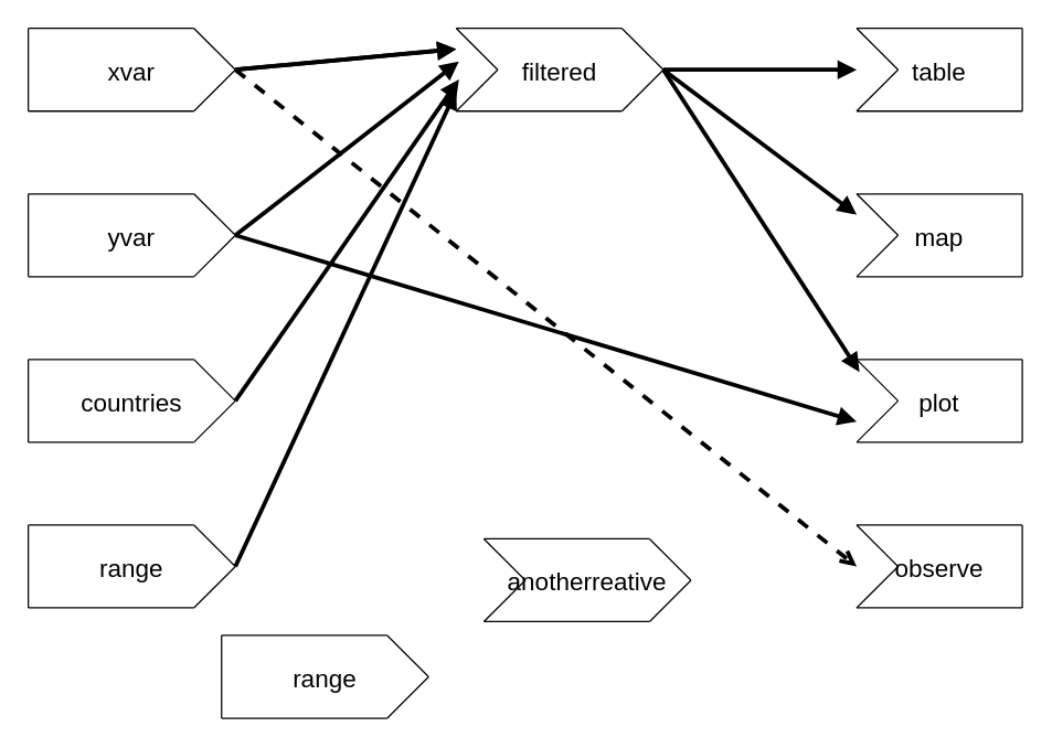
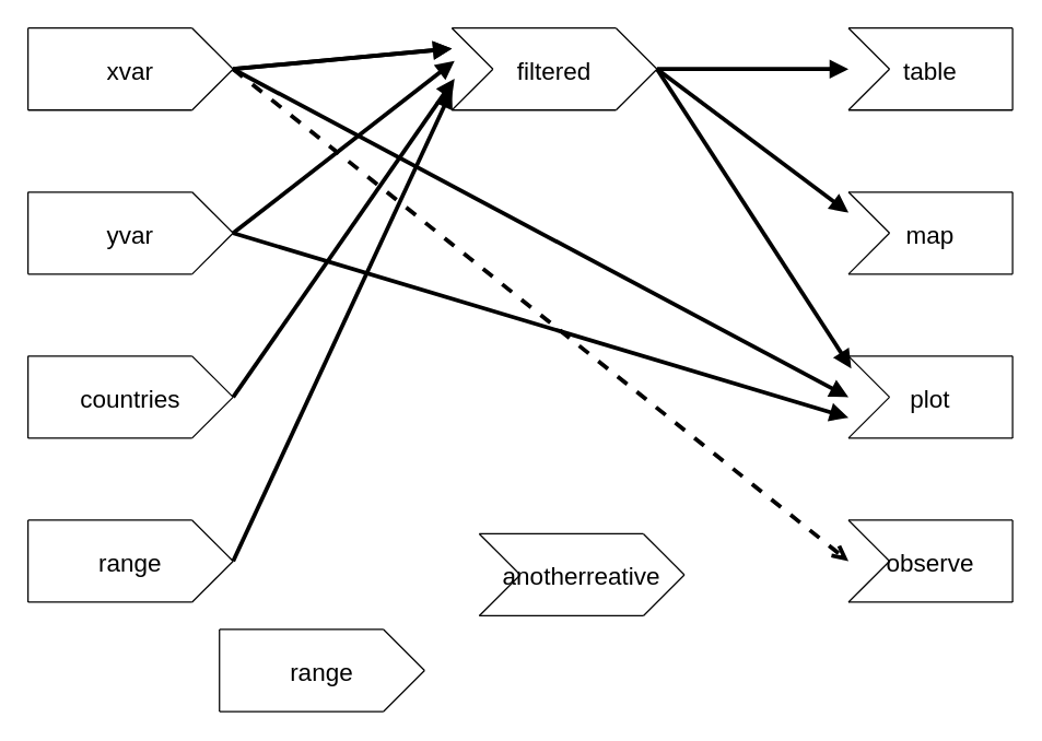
  <mxCell id="0" />
  <mxCell id="1" parent="0" />
  <mxCell id="2" value="table" style="group;verticalAlign=middle;fontSize=18;connectable=1;strokeWidth=0;perimeterSpacing=0;" parent="1" connectable="0" vertex="1"><mxGeometry x="620" y="20" width="120" height="60" as="geometry" /></mxCell>
  <mxCell id="3" value="" style="endArrow=none;html=1;rounded=0;" parent="2" edge="1"><mxGeometry width="50" height="50" relative="1" as="geometry"><mxPoint as="sourcePoint" /><mxPoint x="120" as="targetPoint" /></mxGeometry></mxCell>
  <mxCell id="4" value="" style="endArrow=none;html=1;rounded=0;" parent="2" edge="1"><mxGeometry width="50" height="50" relative="1" as="geometry"><mxPoint y="60" as="sourcePoint" /><mxPoint x="120" y="60" as="targetPoint" /></mxGeometry></mxCell>
  <mxCell id="5" value="" style="endArrow=none;html=1;rounded=0;" parent="2" edge="1"><mxGeometry width="50" height="50" relative="1" as="geometry"><mxPoint as="sourcePoint" /><mxPoint x="30" y="30" as="targetPoint" /></mxGeometry></mxCell>
  <mxCell id="6" value="" style="endArrow=none;html=1;rounded=0;" parent="2" edge="1"><mxGeometry width="50" height="50" relative="1" as="geometry"><mxPoint y="60" as="sourcePoint" /><mxPoint x="30" y="30" as="targetPoint" /></mxGeometry></mxCell>
  <mxCell id="7" value="" style="endArrow=none;html=1;rounded=0;" parent="2" edge="1"><mxGeometry width="50" height="50" relative="1" as="geometry"><mxPoint x="120" y="60" as="sourcePoint" /><mxPoint x="120" as="targetPoint" /></mxGeometry></mxCell>
  <mxCell id="8" value="xvar" style="group;verticalAlign=middle;fontSize=18;connectable=1;strokeWidth=0;perimeterSpacing=0;" parent="1" connectable="0" vertex="1"><mxGeometry x="20" y="20" width="150" height="60" as="geometry" /></mxCell>
  <mxCell id="9" value="" style="endArrow=none;html=1;rounded=0;strokeWidth=1;" parent="8" edge="1"><mxGeometry width="50" height="50" relative="1" as="geometry"><mxPoint as="sourcePoint" /><mxPoint x="120" as="targetPoint" /></mxGeometry></mxCell>
  <mxCell id="10" value="" style="endArrow=none;html=1;rounded=0;" parent="8" edge="1"><mxGeometry width="50" height="50" relative="1" as="geometry"><mxPoint y="60" as="sourcePoint" /><mxPoint x="120" y="60" as="targetPoint" /></mxGeometry></mxCell>
  <mxCell id="11" value="" style="endArrow=none;html=1;rounded=0;" parent="8" edge="1"><mxGeometry width="50" height="50" relative="1" as="geometry"><mxPoint x="120" as="sourcePoint" /><mxPoint x="150" y="30" as="targetPoint" /></mxGeometry></mxCell>
  <mxCell id="12" value="" style="endArrow=none;html=1;rounded=0;" parent="8" edge="1"><mxGeometry width="50" height="50" relative="1" as="geometry"><mxPoint x="120" y="60" as="sourcePoint" /><mxPoint x="150" y="30" as="targetPoint" /></mxGeometry></mxCell>
  <mxCell id="13" value="" style="endArrow=none;html=1;rounded=0;" parent="8" edge="1"><mxGeometry width="50" height="50" relative="1" as="geometry"><mxPoint y="60" as="sourcePoint" /><mxPoint as="targetPoint" /></mxGeometry></mxCell>
  <mxCell id="14" value="yvar" style="group;verticalAlign=middle;fontSize=18;connectable=1;strokeWidth=0;perimeterSpacing=0;" parent="1" connectable="0" vertex="1"><mxGeometry x="20" y="140" width="150" height="60" as="geometry" /></mxCell>
  <mxCell id="15" value="" style="endArrow=none;html=1;rounded=0;strokeWidth=1;" parent="14" edge="1"><mxGeometry width="50" height="50" relative="1" as="geometry"><mxPoint as="sourcePoint" /><mxPoint x="120" as="targetPoint" /></mxGeometry></mxCell>
  <mxCell id="16" value="" style="endArrow=none;html=1;rounded=0;" parent="14" edge="1"><mxGeometry width="50" height="50" relative="1" as="geometry"><mxPoint y="60" as="sourcePoint" /><mxPoint x="120" y="60" as="targetPoint" /></mxGeometry></mxCell>
  <mxCell id="17" value="" style="endArrow=none;html=1;rounded=0;" parent="14" edge="1"><mxGeometry width="50" height="50" relative="1" as="geometry"><mxPoint x="120" as="sourcePoint" /><mxPoint x="150" y="30" as="targetPoint" /></mxGeometry></mxCell>
  <mxCell id="18" value="" style="endArrow=none;html=1;rounded=0;" parent="14" edge="1"><mxGeometry width="50" height="50" relative="1" as="geometry"><mxPoint x="120" y="60" as="sourcePoint" /><mxPoint x="150" y="30" as="targetPoint" /></mxGeometry></mxCell>
  <mxCell id="19" value="" style="endArrow=none;html=1;rounded=0;" parent="14" edge="1"><mxGeometry width="50" height="50" relative="1" as="geometry"><mxPoint y="60" as="sourcePoint" /><mxPoint as="targetPoint" /></mxGeometry></mxCell>
  <mxCell id="20" value="countries" style="group;verticalAlign=middle;fontSize=18;connectable=1;strokeWidth=0;perimeterSpacing=0;" parent="1" connectable="0" vertex="1"><mxGeometry x="20" y="260" width="150" height="60" as="geometry" /></mxCell>
  <mxCell id="21" value="" style="endArrow=none;html=1;rounded=0;strokeWidth=1;" parent="20" edge="1"><mxGeometry width="50" height="50" relative="1" as="geometry"><mxPoint as="sourcePoint" /><mxPoint x="120" as="targetPoint" /></mxGeometry></mxCell>
  <mxCell id="22" value="" style="endArrow=none;html=1;rounded=0;" parent="20" edge="1"><mxGeometry width="50" height="50" relative="1" as="geometry"><mxPoint y="60" as="sourcePoint" /><mxPoint x="120" y="60" as="targetPoint" /></mxGeometry></mxCell>
  <mxCell id="23" value="" style="endArrow=none;html=1;rounded=0;" parent="20" edge="1"><mxGeometry width="50" height="50" relative="1" as="geometry"><mxPoint x="120" as="sourcePoint" /><mxPoint x="150" y="30" as="targetPoint" /></mxGeometry></mxCell>
  <mxCell id="24" value="" style="endArrow=none;html=1;rounded=0;" parent="20" edge="1"><mxGeometry width="50" height="50" relative="1" as="geometry"><mxPoint x="120" y="60" as="sourcePoint" /><mxPoint x="150" y="30" as="targetPoint" /></mxGeometry></mxCell>
  <mxCell id="25" value="" style="endArrow=none;html=1;rounded=0;" parent="20" edge="1"><mxGeometry width="50" height="50" relative="1" as="geometry"><mxPoint y="60" as="sourcePoint" /><mxPoint as="targetPoint" /></mxGeometry></mxCell>
  <mxCell id="26" value="range" style="group;verticalAlign=middle;fontSize=18;connectable=1;strokeWidth=0;perimeterSpacing=0;" parent="1" connectable="0" vertex="1"><mxGeometry x="20" y="380" width="150" height="60" as="geometry" /></mxCell>
  <mxCell id="27" value="" style="endArrow=none;html=1;rounded=0;strokeWidth=1;" parent="26" edge="1"><mxGeometry width="50" height="50" relative="1" as="geometry"><mxPoint as="sourcePoint" /><mxPoint x="120" as="targetPoint" /></mxGeometry></mxCell>
  <mxCell id="28" value="" style="endArrow=none;html=1;rounded=0;" parent="26" edge="1"><mxGeometry width="50" height="50" relative="1" as="geometry"><mxPoint y="60" as="sourcePoint" /><mxPoint x="120" y="60" as="targetPoint" /></mxGeometry></mxCell>
  <mxCell id="29" value="" style="endArrow=none;html=1;rounded=0;" parent="26" edge="1"><mxGeometry width="50" height="50" relative="1" as="geometry"><mxPoint x="120" as="sourcePoint" /><mxPoint x="150" y="30" as="targetPoint" /></mxGeometry></mxCell>
  <mxCell id="30" value="" style="endArrow=none;html=1;rounded=0;" parent="26" edge="1"><mxGeometry width="50" height="50" relative="1" as="geometry"><mxPoint x="120" y="60" as="sourcePoint" /><mxPoint x="150" y="30" as="targetPoint" /></mxGeometry></mxCell>
  <mxCell id="31" value="" style="endArrow=none;html=1;rounded=0;" parent="26" edge="1"><mxGeometry width="50" height="50" relative="1" as="geometry"><mxPoint y="60" as="sourcePoint" /><mxPoint as="targetPoint" /></mxGeometry></mxCell>
  <mxCell id="32" value="" style="endArrow=block;html=1;rounded=0;exitX=1;exitY=0.5;exitDx=0;exitDy=0;endFill=1;strokeWidth=3;entryX=0;entryY=0.25;entryDx=0;entryDy=0;" parent="1" source="8" target="61" edge="1"><mxGeometry width="50" height="50" relative="1" as="geometry"><mxPoint x="170" y="60" as="sourcePoint" /><mxPoint x="300" y="170" as="targetPoint" /></mxGeometry></mxCell>
  <mxCell id="33" value="" style="endArrow=block;html=1;rounded=0;endFill=1;strokeWidth=3;exitX=1;exitY=0.5;exitDx=0;exitDy=0;entryX=0.013;entryY=0.617;entryDx=0;entryDy=0;entryPerimeter=0;" parent="1" source="20" target="61" edge="1"><mxGeometry width="50" height="50" relative="1" as="geometry"><mxPoint x="170" y="250" as="sourcePoint" /><mxPoint x="270" y="200" as="targetPoint" /></mxGeometry></mxCell>
  <mxCell id="34" value="" style="endArrow=block;html=1;rounded=0;exitX=1;exitY=0.5;exitDx=0;exitDy=0;endFill=1;strokeWidth=3;entryX=0;entryY=0.75;entryDx=0;entryDy=0;" parent="1" source="26" target="61" edge="1"><mxGeometry width="50" height="50" relative="1" as="geometry"><mxPoint x="180" y="260" as="sourcePoint" /><mxPoint x="320" y="230" as="targetPoint" /></mxGeometry></mxCell>
  <mxCell id="35" value="" style="endArrow=block;html=1;rounded=0;exitX=1;exitY=0.5;exitDx=0;exitDy=0;entryX=0;entryY=0.5;entryDx=0;entryDy=0;endFill=1;strokeWidth=3;" parent="1" source="61" target="2" edge="1"><mxGeometry width="50" height="50" relative="1" as="geometry"><mxPoint x="180" y="70" as="sourcePoint" /><mxPoint x="330" y="200" as="targetPoint" /></mxGeometry></mxCell>
  <mxCell id="36" value="" style="endArrow=block;html=1;rounded=0;exitX=1;exitY=0.5;exitDx=0;exitDy=0;endFill=1;strokeWidth=3;entryX=0.013;entryY=0.4;entryDx=0;entryDy=0;entryPerimeter=0;" parent="1" source="14" target="61" edge="1"><mxGeometry width="50" height="50" relative="1" as="geometry"><mxPoint x="180" y="100" as="sourcePoint" /><mxPoint x="260" y="180" as="targetPoint" /></mxGeometry></mxCell>
  <mxCell id="37" value="observe" style="group;verticalAlign=middle;fontSize=18;connectable=1;strokeWidth=0;perimeterSpacing=0;" parent="1" connectable="0" vertex="1"><mxGeometry x="620" y="380" width="120" height="60" as="geometry" /></mxCell>
  <mxCell id="38" value="" style="endArrow=none;html=1;rounded=0;" parent="37" edge="1"><mxGeometry width="50" height="50" relative="1" as="geometry"><mxPoint as="sourcePoint" /><mxPoint x="120" as="targetPoint" /></mxGeometry></mxCell>
  <mxCell id="39" value="" style="endArrow=none;html=1;rounded=0;" parent="37" edge="1"><mxGeometry width="50" height="50" relative="1" as="geometry"><mxPoint y="60" as="sourcePoint" /><mxPoint x="120" y="60" as="targetPoint" /></mxGeometry></mxCell>
  <mxCell id="40" value="" style="endArrow=none;html=1;rounded=0;" parent="37" edge="1"><mxGeometry width="50" height="50" relative="1" as="geometry"><mxPoint as="sourcePoint" /><mxPoint x="30" y="30" as="targetPoint" /></mxGeometry></mxCell>
  <mxCell id="41" value="" style="endArrow=none;html=1;rounded=0;" parent="37" edge="1"><mxGeometry width="50" height="50" relative="1" as="geometry"><mxPoint y="60" as="sourcePoint" /><mxPoint x="30" y="30" as="targetPoint" /></mxGeometry></mxCell>
  <mxCell id="42" value="" style="endArrow=none;html=1;rounded=0;" parent="37" edge="1"><mxGeometry width="50" height="50" relative="1" as="geometry"><mxPoint x="120" y="60" as="sourcePoint" /><mxPoint x="120" as="targetPoint" /></mxGeometry></mxCell>
  <mxCell id="43" value="" style="endArrow=open;html=1;rounded=0;endFill=1;strokeWidth=3;entryX=0;entryY=0.5;entryDx=0;entryDy=0;dashed=1;exitX=1;exitY=0.5;exitDx=0;exitDy=0;" parent="1" source="8" target="37" edge="1"><mxGeometry width="50" height="50" relative="1" as="geometry"><mxPoint x="170" y="90" as="sourcePoint" /><mxPoint x="340" y="100" as="targetPoint" /></mxGeometry></mxCell>
  <mxCell id="44" value="plot" style="group;verticalAlign=middle;fontSize=18;connectable=1;strokeWidth=0;perimeterSpacing=0;" parent="1" connectable="0" vertex="1"><mxGeometry x="620" y="260" width="120" height="60" as="geometry" /></mxCell>
  <mxCell id="45" value="" style="endArrow=none;html=1;rounded=0;" parent="44" edge="1"><mxGeometry width="50" height="50" relative="1" as="geometry"><mxPoint as="sourcePoint" /><mxPoint x="120" as="targetPoint" /></mxGeometry></mxCell>
  <mxCell id="46" value="" style="endArrow=none;html=1;rounded=0;" parent="44" edge="1"><mxGeometry width="50" height="50" relative="1" as="geometry"><mxPoint y="60" as="sourcePoint" /><mxPoint x="120" y="60" as="targetPoint" /></mxGeometry></mxCell>
  <mxCell id="47" value="" style="endArrow=none;html=1;rounded=0;" parent="44" edge="1"><mxGeometry width="50" height="50" relative="1" as="geometry"><mxPoint as="sourcePoint" /><mxPoint x="30" y="30" as="targetPoint" /></mxGeometry></mxCell>
  <mxCell id="48" value="" style="endArrow=none;html=1;rounded=0;" parent="44" edge="1"><mxGeometry width="50" height="50" relative="1" as="geometry"><mxPoint y="60" as="sourcePoint" /><mxPoint x="30" y="30" as="targetPoint" /></mxGeometry></mxCell>
  <mxCell id="49" value="" style="endArrow=none;html=1;rounded=0;" parent="44" edge="1"><mxGeometry width="50" height="50" relative="1" as="geometry"><mxPoint x="120" y="60" as="sourcePoint" /><mxPoint x="120" as="targetPoint" /></mxGeometry></mxCell>
  <mxCell id="50" value="map" style="group;verticalAlign=middle;fontSize=18;connectable=1;strokeWidth=0;perimeterSpacing=0;" parent="1" connectable="0" vertex="1"><mxGeometry x="620" y="140" width="120" height="60" as="geometry" /></mxCell>
  <mxCell id="51" value="" style="endArrow=none;html=1;rounded=0;" parent="50" edge="1"><mxGeometry width="50" height="50" relative="1" as="geometry"><mxPoint as="sourcePoint" /><mxPoint x="120" as="targetPoint" /></mxGeometry></mxCell>
  <mxCell id="52" value="" style="endArrow=none;html=1;rounded=0;" parent="50" edge="1"><mxGeometry width="50" height="50" relative="1" as="geometry"><mxPoint y="60" as="sourcePoint" /><mxPoint x="120" y="60" as="targetPoint" /></mxGeometry></mxCell>
  <mxCell id="53" value="" style="endArrow=none;html=1;rounded=0;" parent="50" edge="1"><mxGeometry width="50" height="50" relative="1" as="geometry"><mxPoint as="sourcePoint" /><mxPoint x="30" y="30" as="targetPoint" /></mxGeometry></mxCell>
  <mxCell id="54" value="" style="endArrow=none;html=1;rounded=0;" parent="50" edge="1"><mxGeometry width="50" height="50" relative="1" as="geometry"><mxPoint y="60" as="sourcePoint" /><mxPoint x="30" y="30" as="targetPoint" /></mxGeometry></mxCell>
  <mxCell id="55" value="" style="endArrow=none;html=1;rounded=0;" parent="50" edge="1"><mxGeometry width="50" height="50" relative="1" as="geometry"><mxPoint x="120" y="60" as="sourcePoint" /><mxPoint x="120" as="targetPoint" /></mxGeometry></mxCell>
+ <mxCell id="56" value="" style="endArrow=block;html=1;rounded=0;endFill=1;strokeWidth=3;entryX=0;entryY=0.5;entryDx=0;entryDy=0;exitX=1;exitY=0.5;exitDx=0;exitDy=0;" parent="1" source="8" target="44" edge="1"><mxGeometry width="50" height="50" relative="1" as="geometry"><mxPoint x="170" y="90" as="sourcePoint" /><mxPoint x="289" y="205" as="targetPoint" /></mxGeometry></mxCell>
  <mxCell id="57" value="" style="endArrow=block;html=1;rounded=0;exitX=1;exitY=0.5;exitDx=0;exitDy=0;endFill=1;strokeWidth=3;entryX=0;entryY=0.75;entryDx=0;entryDy=0;" parent="1" source="14" target="44" edge="1"><mxGeometry width="50" height="50" relative="1" as="geometry"><mxPoint x="190" y="110" as="sourcePoint" /><mxPoint x="299" y="215" as="targetPoint" /></mxGeometry></mxCell>
  <mxCell id="58" value="" style="endArrow=block;html=1;rounded=0;exitX=1;exitY=0.5;exitDx=0;exitDy=0;endFill=1;strokeWidth=3;entryX=0.017;entryY=0.15;entryDx=0;entryDy=0;entryPerimeter=0;" parent="1" source="61" target="44" edge="1"><mxGeometry width="50" height="50" relative="1" as="geometry"><mxPoint x="200" y="120" as="sourcePoint" /><mxPoint x="590" y="240" as="targetPoint" /></mxGeometry></mxCell>
  <mxCell id="59" value="" style="endArrow=block;html=1;rounded=0;endFill=1;strokeWidth=3;entryX=0;entryY=0.25;entryDx=0;entryDy=0;exitX=1;exitY=0.5;exitDx=0;exitDy=0;" parent="1" source="61" target="50" edge="1"><mxGeometry width="50" height="50" relative="1" as="geometry"><mxPoint x="170" y="90" as="sourcePoint" /><mxPoint x="520" y="285" as="targetPoint" /></mxGeometry></mxCell>
  <mxCell id="60" value="" style="endArrow=block;html=1;rounded=0;endFill=1;strokeWidth=3;entryX=0;entryY=0.25;entryDx=0;entryDy=0;exitX=1;exitY=0.5;exitDx=0;exitDy=0;" parent="1" source="8" target="61" edge="1"><mxGeometry width="50" height="50" relative="1" as="geometry"><mxPoint x="170" y="50" as="sourcePoint" /><mxPoint x="620" y="55" as="targetPoint" /></mxGeometry></mxCell>
  <mxCell id="61" value="filtered" style="group;verticalAlign=middle;fontSize=18;connectable=1;strokeWidth=0;perimeterSpacing=0;" parent="1" connectable="0" vertex="1"><mxGeometry x="330" y="20" width="150" height="60" as="geometry" /></mxCell>
  <mxCell id="62" value="" style="endArrow=none;html=1;rounded=0;" parent="61" edge="1"><mxGeometry width="50" height="50" relative="1" as="geometry"><mxPoint as="sourcePoint" /><mxPoint x="120" as="targetPoint" /></mxGeometry></mxCell>
  <mxCell id="63" value="" style="endArrow=none;html=1;rounded=0;" parent="61" edge="1"><mxGeometry width="50" height="50" relative="1" as="geometry"><mxPoint y="60" as="sourcePoint" /><mxPoint x="120" y="60" as="targetPoint" /></mxGeometry></mxCell>
  <mxCell id="64" value="" style="endArrow=none;html=1;rounded=0;" parent="61" edge="1"><mxGeometry width="50" height="50" relative="1" as="geometry"><mxPoint y="60" as="sourcePoint" /><mxPoint x="30" y="30" as="targetPoint" /></mxGeometry></mxCell>
  <mxCell id="65" value="" style="endArrow=none;html=1;rounded=0;" parent="61" edge="1"><mxGeometry width="50" height="50" relative="1" as="geometry"><mxPoint as="sourcePoint" /><mxPoint x="30" y="30" as="targetPoint" /></mxGeometry></mxCell>
  <mxCell id="66" value="" style="endArrow=none;html=1;rounded=0;" parent="61" edge="1"><mxGeometry width="50" height="50" relative="1" as="geometry"><mxPoint x="120" as="sourcePoint" /><mxPoint x="150" y="30" as="targetPoint" /></mxGeometry></mxCell>
  <mxCell id="67" value="" style="endArrow=none;html=1;rounded=0;" parent="61" edge="1"><mxGeometry width="50" height="50" relative="1" as="geometry"><mxPoint x="120" y="60" as="sourcePoint" /><mxPoint x="150" y="30" as="targetPoint" /></mxGeometry></mxCell>
  <mxCell id="68" value="range" style="group;verticalAlign=middle;fontSize=18;connectable=1;strokeWidth=0;perimeterSpacing=0;" connectable="0" vertex="1" parent="1"><mxGeometry x="160" y="460" width="150" height="60" as="geometry" /></mxCell>
  <mxCell id="69" value="" style="endArrow=none;html=1;rounded=0;strokeWidth=1;" edge="1" parent="68"><mxGeometry width="50" height="50" relative="1" as="geometry"><mxPoint as="sourcePoint" /><mxPoint x="120" as="targetPoint" /></mxGeometry></mxCell>
  <mxCell id="70" value="" style="endArrow=none;html=1;rounded=0;" edge="1" parent="68"><mxGeometry width="50" height="50" relative="1" as="geometry"><mxPoint y="60" as="sourcePoint" /><mxPoint x="120" y="60" as="targetPoint" /></mxGeometry></mxCell>
  <mxCell id="71" value="" style="endArrow=none;html=1;rounded=0;" edge="1" parent="68"><mxGeometry width="50" height="50" relative="1" as="geometry"><mxPoint x="120" as="sourcePoint" /><mxPoint x="150" y="30" as="targetPoint" /></mxGeometry></mxCell>
  <mxCell id="72" value="" style="endArrow=none;html=1;rounded=0;" edge="1" parent="68"><mxGeometry width="50" height="50" relative="1" as="geometry"><mxPoint x="120" y="60" as="sourcePoint" /><mxPoint x="150" y="30" as="targetPoint" /></mxGeometry></mxCell>
  <mxCell id="73" value="" style="endArrow=none;html=1;rounded=0;" edge="1" parent="68"><mxGeometry width="50" height="50" relative="1" as="geometry"><mxPoint y="60" as="sourcePoint" /><mxPoint as="targetPoint" /></mxGeometry></mxCell>
  <mxCell id="74" value="anotherreative" style="group;verticalAlign=middle;fontSize=18;connectable=1;strokeWidth=0;perimeterSpacing=0;" connectable="0" vertex="1" parent="1"><mxGeometry x="350" y="390" width="150" height="60" as="geometry" /></mxCell>
  <mxCell id="75" value="" style="endArrow=none;html=1;rounded=0;" edge="1" parent="74"><mxGeometry width="50" height="50" relative="1" as="geometry"><mxPoint as="sourcePoint" /><mxPoint x="120" as="targetPoint" /></mxGeometry></mxCell>
  <mxCell id="76" value="" style="endArrow=none;html=1;rounded=0;" edge="1" parent="74"><mxGeometry width="50" height="50" relative="1" as="geometry"><mxPoint y="60" as="sourcePoint" /><mxPoint x="120" y="60" as="targetPoint" /></mxGeometry></mxCell>
  <mxCell id="77" value="" style="endArrow=none;html=1;rounded=0;" edge="1" parent="74"><mxGeometry width="50" height="50" relative="1" as="geometry"><mxPoint y="60" as="sourcePoint" /><mxPoint x="30" y="30" as="targetPoint" /></mxGeometry></mxCell>
  <mxCell id="78" value="" style="endArrow=none;html=1;rounded=0;" edge="1" parent="74"><mxGeometry width="50" height="50" relative="1" as="geometry"><mxPoint as="sourcePoint" /><mxPoint x="30" y="30" as="targetPoint" /></mxGeometry></mxCell>
  <mxCell id="79" value="" style="endArrow=none;html=1;rounded=0;" edge="1" parent="74"><mxGeometry width="50" height="50" relative="1" as="geometry"><mxPoint x="120" as="sourcePoint" /><mxPoint x="150" y="30" as="targetPoint" /></mxGeometry></mxCell>
  <mxCell id="80" value="" style="endArrow=none;html=1;rounded=0;" edge="1" parent="74"><mxGeometry width="50" height="50" relative="1" as="geometry"><mxPoint x="120" y="60" as="sourcePoint" /><mxPoint x="150" y="30" as="targetPoint" /></mxGeometry></mxCell>
